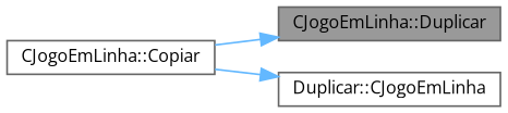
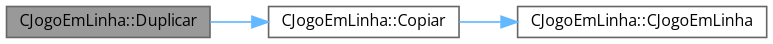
  digraph {
    fontname="Open Sans"
    rankdir=LR
    node [color=grey40 fillcolor=white fontname="Open Sans" fontsize=10 shape=box style=filled]
    edge [color=steelblue1 fontname="Open Sans" fontsize=10 labelfontname=Helvetica labelfontsize=10 style=solid]
    n1 [color=gray40 fillcolor=grey60 fontcolor=black height=0.2 label="CJogoEmLinha::Duplicar" width=0.4]
    n2 [height=0.2 label="CJogoEmLinha::Copiar" width=0.4]
-   n3 [height=0.2 label="Duplicar::CJogoEmLinha" width=0.4]
-   n2 -> n1
+   n3 [height=0.2 label="CJogoEmLinha::CJogoEmLinha" width=0.4]
+   n1 -> n2
    n2 -> n3
  }
